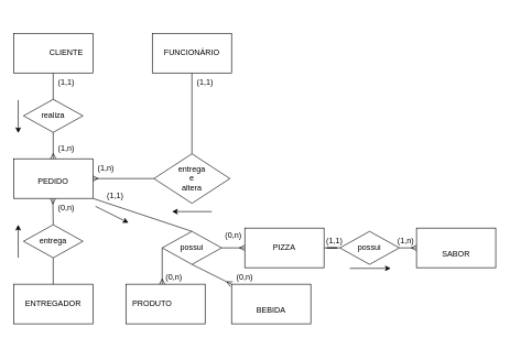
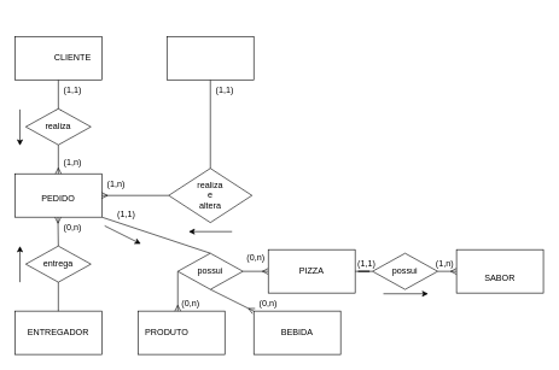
  <mxCell id="0" />
  <mxCell id="1" parent="0" />
  <mxCell id="2" value="" style="rounded=0;html=1;jettySize=auto;orthogonalLoop=1;fontSize=11;endArrow=block;endFill=0;endSize=8;strokeWidth=1;shadow=0;labelBackgroundColor=none;edgeStyle=orthogonalEdgeStyle;" parent="1" edge="1"><mxGeometry relative="1" as="geometry"><mxPoint x="150" y="20" as="sourcePoint" /></mxGeometry></mxCell>
  <mxCell id="3" value="Yes" style="rounded=0;html=1;jettySize=auto;orthogonalLoop=1;fontSize=11;endArrow=block;endFill=0;endSize=8;strokeWidth=1;shadow=0;labelBackgroundColor=none;edgeStyle=orthogonalEdgeStyle;" parent="1" edge="1"><mxGeometry y="20" relative="1" as="geometry"><mxPoint as="offset" /><mxPoint x="150" y="190" as="targetPoint" /></mxGeometry></mxCell>
  <mxCell id="4" value="No" style="edgeStyle=orthogonalEdgeStyle;rounded=0;html=1;jettySize=auto;orthogonalLoop=1;fontSize=11;endArrow=block;endFill=0;endSize=8;strokeWidth=1;shadow=0;labelBackgroundColor=none;" parent="1" edge="1"><mxGeometry y="10" relative="1" as="geometry"><mxPoint as="offset" /><mxPoint x="250" y="110" as="targetPoint" /></mxGeometry></mxCell>
  <mxCell id="5" value="No" style="rounded=0;html=1;jettySize=auto;orthogonalLoop=1;fontSize=11;endArrow=block;endFill=0;endSize=8;strokeWidth=1;shadow=0;labelBackgroundColor=none;edgeStyle=orthogonalEdgeStyle;" parent="1" edge="1"><mxGeometry x="0.333" y="20" relative="1" as="geometry"><mxPoint as="offset" /><mxPoint x="150" y="330" as="targetPoint" /></mxGeometry></mxCell>
  <mxCell id="6" value="Yes" style="edgeStyle=orthogonalEdgeStyle;rounded=0;html=1;jettySize=auto;orthogonalLoop=1;fontSize=11;endArrow=block;endFill=0;endSize=8;strokeWidth=1;shadow=0;labelBackgroundColor=none;" parent="1" edge="1"><mxGeometry y="10" relative="1" as="geometry"><mxPoint as="offset" /><mxPoint x="200" y="230" as="sourcePoint" /></mxGeometry></mxCell>
  <mxCell id="7" style="edgeStyle=orthogonalEdgeStyle;rounded=0;orthogonalLoop=1;jettySize=auto;html=1;entryX=0.5;entryY=0;entryDx=0;entryDy=0;" parent="1" source="8" target="15" edge="1"><mxGeometry relative="1" as="geometry" /></mxCell>
  <mxCell id="8" value="" style="rounded=0;whiteSpace=wrap;html=1;" parent="1" vertex="1"><mxGeometry x="20" y="50" width="120" height="60" as="geometry" /></mxCell>
  <mxCell id="9" value="CLIENTE" style="text;html=1;strokeColor=none;fillColor=none;align=center;verticalAlign=middle;whiteSpace=wrap;rounded=0;" parent="1" vertex="1"><mxGeometry x="70" y="65" width="60" height="30" as="geometry" /></mxCell>
  <mxCell id="10" style="rounded=0;orthogonalLoop=1;jettySize=auto;html=1;exitX=1;exitY=1;exitDx=0;exitDy=0;entryX=0.5;entryY=0;entryDx=0;entryDy=0;endArrow=none;endFill=0;" parent="1" source="11" target="41" edge="1"><mxGeometry relative="1" as="geometry" /></mxCell>
  <mxCell id="11" value="" style="rounded=0;whiteSpace=wrap;html=1;" parent="1" vertex="1"><mxGeometry x="20" y="240" width="120" height="60" as="geometry" /></mxCell>
  <mxCell id="12" value="PEDIDO" style="text;html=1;strokeColor=none;fillColor=none;align=center;verticalAlign=middle;whiteSpace=wrap;rounded=0;" parent="1" vertex="1"><mxGeometry x="50" y="260" width="60" height="30" as="geometry" /></mxCell>
  <mxCell id="13" style="edgeStyle=orthogonalEdgeStyle;rounded=0;orthogonalLoop=1;jettySize=auto;html=1;exitX=0.5;exitY=1;exitDx=0;exitDy=0;entryX=0.5;entryY=0;entryDx=0;entryDy=0;endArrow=ERmany;endFill=0;" parent="1" source="14" target="11" edge="1"><mxGeometry relative="1" as="geometry" /></mxCell>
  <mxCell id="14" value="" style="rhombus;whiteSpace=wrap;html=1;" parent="1" vertex="1"><mxGeometry x="35" y="150" width="90" height="50" as="geometry" /></mxCell>
  <mxCell id="15" value="realiza" style="text;html=1;strokeColor=none;fillColor=none;align=center;verticalAlign=middle;whiteSpace=wrap;rounded=0;" parent="1" vertex="1"><mxGeometry x="50" y="160" width="60" height="30" as="geometry" /></mxCell>
  <mxCell id="16" value="(1,1)" style="text;html=1;strokeColor=none;fillColor=none;align=center;verticalAlign=middle;whiteSpace=wrap;rounded=0;" parent="1" vertex="1"><mxGeometry x="70" y="110" width="60" height="30" as="geometry" /></mxCell>
  <mxCell id="17" value="(1,n)" style="text;html=1;strokeColor=none;fillColor=none;align=center;verticalAlign=middle;whiteSpace=wrap;rounded=0;" parent="1" vertex="1"><mxGeometry x="70" y="210" width="60" height="30" as="geometry" /></mxCell>
  <mxCell id="18" value="" style="endArrow=classic;html=1;rounded=0;" parent="1" edge="1"><mxGeometry width="50" height="50" relative="1" as="geometry"><mxPoint x="27" y="151" as="sourcePoint" /><mxPoint x="27" y="201" as="targetPoint" /></mxGeometry></mxCell>
  <mxCell id="19" style="edgeStyle=orthogonalEdgeStyle;rounded=0;orthogonalLoop=1;jettySize=auto;html=1;entryX=0.5;entryY=0;entryDx=0;entryDy=0;endArrow=none;endFill=0;" parent="1" source="20" target="23" edge="1"><mxGeometry relative="1" as="geometry" /></mxCell>
  <mxCell id="20" value="" style="rounded=0;whiteSpace=wrap;html=1;" parent="1" vertex="1"><mxGeometry x="230" y="50" width="120" height="60" as="geometry" /></mxCell>
- <mxCell id="21" value="FUNCIONÁRIO" style="text;html=1;strokeColor=none;fillColor=none;align=center;verticalAlign=middle;whiteSpace=wrap;rounded=0;" parent="1" vertex="1"><mxGeometry x="260" y="65" width="60" height="30" as="geometry" /></mxCell>
  <mxCell id="22" style="edgeStyle=orthogonalEdgeStyle;rounded=0;orthogonalLoop=1;jettySize=auto;html=1;exitX=0;exitY=0.5;exitDx=0;exitDy=0;entryX=1;entryY=0.5;entryDx=0;entryDy=0;endArrow=ERmany;endFill=0;" parent="1" source="23" target="11" edge="1"><mxGeometry relative="1" as="geometry" /></mxCell>
  <mxCell id="23" value="" style="rhombus;whiteSpace=wrap;html=1;" parent="1" vertex="1"><mxGeometry x="232.5" y="232.5" width="115" height="75" as="geometry" /></mxCell>
- <mxCell id="24" value="entrega&lt;br&gt;e&lt;br&gt;altera" style="text;html=1;strokeColor=none;fillColor=none;align=center;verticalAlign=middle;whiteSpace=wrap;rounded=0;" parent="1" vertex="1"><mxGeometry x="260" y="255" width="60" height="30" as="geometry" /></mxCell>
+ <mxCell id="24" value="realiza&lt;br&gt;e&lt;br&gt;altera" style="text;html=1;strokeColor=none;fillColor=none;align=center;verticalAlign=middle;whiteSpace=wrap;rounded=0;" parent="1" vertex="1"><mxGeometry x="260" y="255" width="60" height="30" as="geometry" /></mxCell>
  <mxCell id="25" value="" style="endArrow=classic;html=1;rounded=0;" parent="1" edge="1"><mxGeometry width="50" height="50" relative="1" as="geometry"><mxPoint x="320" y="320" as="sourcePoint" /><mxPoint x="260" y="320" as="targetPoint" /></mxGeometry></mxCell>
  <mxCell id="26" value="(1,1)" style="text;html=1;strokeColor=none;fillColor=none;align=center;verticalAlign=middle;whiteSpace=wrap;rounded=0;" parent="1" vertex="1"><mxGeometry x="280" y="110" width="60" height="30" as="geometry" /></mxCell>
  <mxCell id="27" value="(1,n)" style="text;html=1;strokeColor=none;fillColor=none;align=center;verticalAlign=middle;whiteSpace=wrap;rounded=0;" parent="1" vertex="1"><mxGeometry x="130" y="240" width="60" height="30" as="geometry" /></mxCell>
  <mxCell id="28" value="" style="rounded=0;whiteSpace=wrap;html=1;" parent="1" vertex="1"><mxGeometry x="20" y="430" width="120" height="60" as="geometry" /></mxCell>
  <mxCell id="29" value="ENTREGADOR" style="text;html=1;strokeColor=none;fillColor=none;align=center;verticalAlign=middle;whiteSpace=wrap;rounded=0;" parent="1" vertex="1"><mxGeometry x="50" y="445" width="60" height="30" as="geometry" /></mxCell>
  <mxCell id="30" style="edgeStyle=orthogonalEdgeStyle;rounded=0;orthogonalLoop=1;jettySize=auto;html=1;exitX=0.5;exitY=1;exitDx=0;exitDy=0;entryX=0.5;entryY=0;entryDx=0;entryDy=0;endArrow=none;endFill=0;" parent="1" source="32" target="28" edge="1"><mxGeometry relative="1" as="geometry" /></mxCell>
  <mxCell id="31" style="edgeStyle=orthogonalEdgeStyle;rounded=0;orthogonalLoop=1;jettySize=auto;html=1;exitX=0.5;exitY=0;exitDx=0;exitDy=0;entryX=0.158;entryY=0.011;entryDx=0;entryDy=0;entryPerimeter=0;endArrow=ERmany;endFill=0;" parent="1" source="32" target="34" edge="1"><mxGeometry relative="1" as="geometry" /></mxCell>
  <mxCell id="32" value="" style="rhombus;whiteSpace=wrap;html=1;" parent="1" vertex="1"><mxGeometry x="35" y="340" width="90" height="50" as="geometry" /></mxCell>
  <mxCell id="33" value="entrega" style="text;html=1;strokeColor=none;fillColor=none;align=center;verticalAlign=middle;whiteSpace=wrap;rounded=0;" parent="1" vertex="1"><mxGeometry x="50" y="350" width="60" height="30" as="geometry" /></mxCell>
  <mxCell id="34" value="(0,n)" style="text;html=1;strokeColor=none;fillColor=none;align=center;verticalAlign=middle;whiteSpace=wrap;rounded=0;" parent="1" vertex="1"><mxGeometry x="70" y="300" width="60" height="30" as="geometry" /></mxCell>
  <mxCell id="35" value="" style="endArrow=classic;html=1;rounded=0;" parent="1" edge="1"><mxGeometry width="50" height="50" relative="1" as="geometry"><mxPoint x="27" y="390" as="sourcePoint" /><mxPoint x="27" y="340" as="targetPoint" /></mxGeometry></mxCell>
  <mxCell id="36" value="" style="rounded=0;whiteSpace=wrap;html=1;" parent="1" vertex="1"><mxGeometry x="190" y="430" width="120" height="60" as="geometry" /></mxCell>
  <mxCell id="37" value="PRODUTO" style="text;html=1;strokeColor=none;fillColor=none;align=center;verticalAlign=middle;whiteSpace=wrap;rounded=0;" parent="1" vertex="1"><mxGeometry x="200" y="445" width="60" height="30" as="geometry" /></mxCell>
  <mxCell id="38" style="rounded=0;orthogonalLoop=1;jettySize=auto;html=1;exitX=0;exitY=0.5;exitDx=0;exitDy=0;endArrow=ERmany;endFill=0;" parent="1" source="41" edge="1"><mxGeometry relative="1" as="geometry"><mxPoint x="245" y="430" as="targetPoint" /></mxGeometry></mxCell>
  <mxCell id="39" style="edgeStyle=orthogonalEdgeStyle;rounded=0;orthogonalLoop=1;jettySize=auto;html=1;exitX=1;exitY=0.5;exitDx=0;exitDy=0;entryX=0;entryY=0.5;entryDx=0;entryDy=0;endArrow=ERmany;endFill=0;" parent="1" source="41" target="44" edge="1"><mxGeometry relative="1" as="geometry" /></mxCell>
  <mxCell id="40" style="rounded=0;orthogonalLoop=1;jettySize=auto;html=1;exitX=0.5;exitY=1;exitDx=0;exitDy=0;entryX=0;entryY=0;entryDx=0;entryDy=0;endArrow=ERmany;endFill=0;" parent="1" source="41" target="49" edge="1"><mxGeometry relative="1" as="geometry" /></mxCell>
  <mxCell id="41" value="" style="rhombus;whiteSpace=wrap;html=1;" parent="1" vertex="1"><mxGeometry x="245" y="350" width="90" height="50" as="geometry" /></mxCell>
  <mxCell id="42" value="possui" style="text;html=1;strokeColor=none;fillColor=none;align=center;verticalAlign=middle;whiteSpace=wrap;rounded=0;" parent="1" vertex="1"><mxGeometry x="260" y="360" width="60" height="30" as="geometry" /></mxCell>
  <mxCell id="43" style="edgeStyle=orthogonalEdgeStyle;rounded=0;orthogonalLoop=1;jettySize=auto;html=1;exitX=1;exitY=0.5;exitDx=0;exitDy=0;endArrow=none;endFill=0;" edge="1" parent="1" source="44" target="55"><mxGeometry relative="1" as="geometry" /></mxCell>
  <mxCell id="44" value="" style="rounded=0;whiteSpace=wrap;html=1;" parent="1" vertex="1"><mxGeometry x="370" y="345" width="120" height="60" as="geometry" /></mxCell>
  <mxCell id="45" value="PIZZA" style="text;html=1;strokeColor=none;fillColor=none;align=center;verticalAlign=middle;whiteSpace=wrap;rounded=0;" parent="1" vertex="1"><mxGeometry x="400" y="360" width="60" height="30" as="geometry" /></mxCell>
  <mxCell id="46" value="(1,1)" style="text;html=1;strokeColor=none;fillColor=none;align=center;verticalAlign=middle;whiteSpace=wrap;rounded=0;" parent="1" vertex="1"><mxGeometry x="144" y="282" width="60" height="30" as="geometry" /></mxCell>
  <mxCell id="47" value="(0,n)" style="text;html=1;strokeColor=none;fillColor=none;align=center;verticalAlign=middle;whiteSpace=wrap;rounded=0;" parent="1" vertex="1"><mxGeometry x="232.5" y="405" width="60" height="30" as="geometry" /></mxCell>
  <mxCell id="48" value="(0,n)" style="text;html=1;strokeColor=none;fillColor=none;align=center;verticalAlign=middle;whiteSpace=wrap;rounded=0;" parent="1" vertex="1"><mxGeometry x="323" y="341" width="60" height="30" as="geometry" /></mxCell>
  <mxCell id="49" value="" style="rounded=0;whiteSpace=wrap;html=1;" parent="1" vertex="1"><mxGeometry x="350" y="430" width="120" height="60" as="geometry" /></mxCell>
- <mxCell id="50" value="BEBIDA" style="text;html=1;strokeColor=none;fillColor=none;align=center;verticalAlign=middle;whiteSpace=wrap;rounded=0;" parent="1" vertex="1"><mxGeometry x="380" y="455" width="60" height="30" as="geometry" /></mxCell>
+ <mxCell id="50" value="BEBIDA" style="text;html=1;strokeColor=none;fillColor=none;align=center;verticalAlign=middle;whiteSpace=wrap;rounded=0;" parent="1" vertex="1"><mxGeometry x="380" y="445" width="60" height="30" as="geometry" /></mxCell>
  <mxCell id="51" value="(0,n)" style="text;html=1;strokeColor=none;fillColor=none;align=center;verticalAlign=middle;whiteSpace=wrap;rounded=0;" parent="1" vertex="1"><mxGeometry x="340" y="405" width="60" height="30" as="geometry" /></mxCell>
  <mxCell id="52" value="" style="rounded=0;whiteSpace=wrap;html=1;" vertex="1" parent="1"><mxGeometry x="630" y="345" width="120" height="60" as="geometry" /></mxCell>
  <mxCell id="53" value="SABOR" style="text;html=1;strokeColor=none;fillColor=none;align=center;verticalAlign=middle;whiteSpace=wrap;rounded=0;" vertex="1" parent="1"><mxGeometry x="660" y="370" width="60" height="30" as="geometry" /></mxCell>
  <mxCell id="54" style="edgeStyle=orthogonalEdgeStyle;rounded=0;orthogonalLoop=1;jettySize=auto;html=1;exitX=1;exitY=0.5;exitDx=0;exitDy=0;entryX=0;entryY=0.5;entryDx=0;entryDy=0;endArrow=ERmany;endFill=0;" edge="1" parent="1" source="55" target="52"><mxGeometry relative="1" as="geometry" /></mxCell>
  <mxCell id="55" value="" style="rhombus;whiteSpace=wrap;html=1;" vertex="1" parent="1"><mxGeometry x="514" y="350" width="90" height="50" as="geometry" /></mxCell>
  <mxCell id="56" value="possui" style="text;html=1;strokeColor=none;fillColor=none;align=center;verticalAlign=middle;whiteSpace=wrap;rounded=0;" vertex="1" parent="1"><mxGeometry x="529" y="360" width="60" height="30" as="geometry" /></mxCell>
  <mxCell id="57" value="(1,1)" style="text;html=1;strokeColor=none;fillColor=none;align=center;verticalAlign=middle;whiteSpace=wrap;rounded=0;" vertex="1" parent="1"><mxGeometry x="476" y="350" width="60" height="30" as="geometry" /></mxCell>
  <mxCell id="58" value="(1,n)" style="text;html=1;strokeColor=none;fillColor=none;align=center;verticalAlign=middle;whiteSpace=wrap;rounded=0;" vertex="1" parent="1"><mxGeometry x="584" y="350" width="60" height="30" as="geometry" /></mxCell>
  <mxCell id="59" value="" style="endArrow=classic;html=1;rounded=0;" edge="1" parent="1"><mxGeometry width="50" height="50" relative="1" as="geometry"><mxPoint x="144" y="312" as="sourcePoint" /><mxPoint x="194" y="337" as="targetPoint" /></mxGeometry></mxCell>
  <mxCell id="60" value="" style="endArrow=classic;html=1;rounded=0;" edge="1" parent="1"><mxGeometry width="50" height="50" relative="1" as="geometry"><mxPoint x="529" y="406" as="sourcePoint" /><mxPoint x="591" y="406" as="targetPoint" /></mxGeometry></mxCell>
